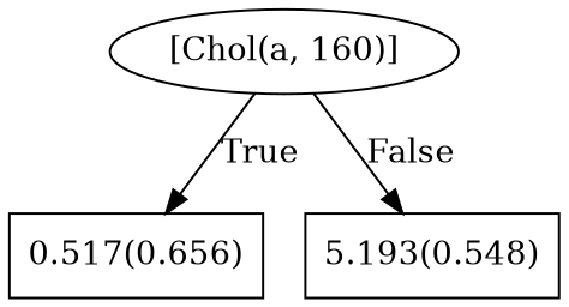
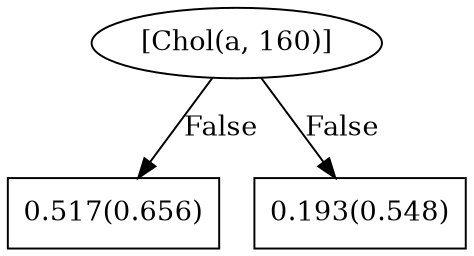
  digraph {
    node [shape=box]
    n1 [label="[Chol(a, 160)]" shape=""]
    n2 [label="0.517(0.656)"]
-   n3 [label="5.193(0.548)"]
-   n1 -> n2 [label=True]
+   n3 [label="0.193(0.548)"]
+   n1 -> n2 [label=False]
    n1 -> n3 [label=False]
  }
